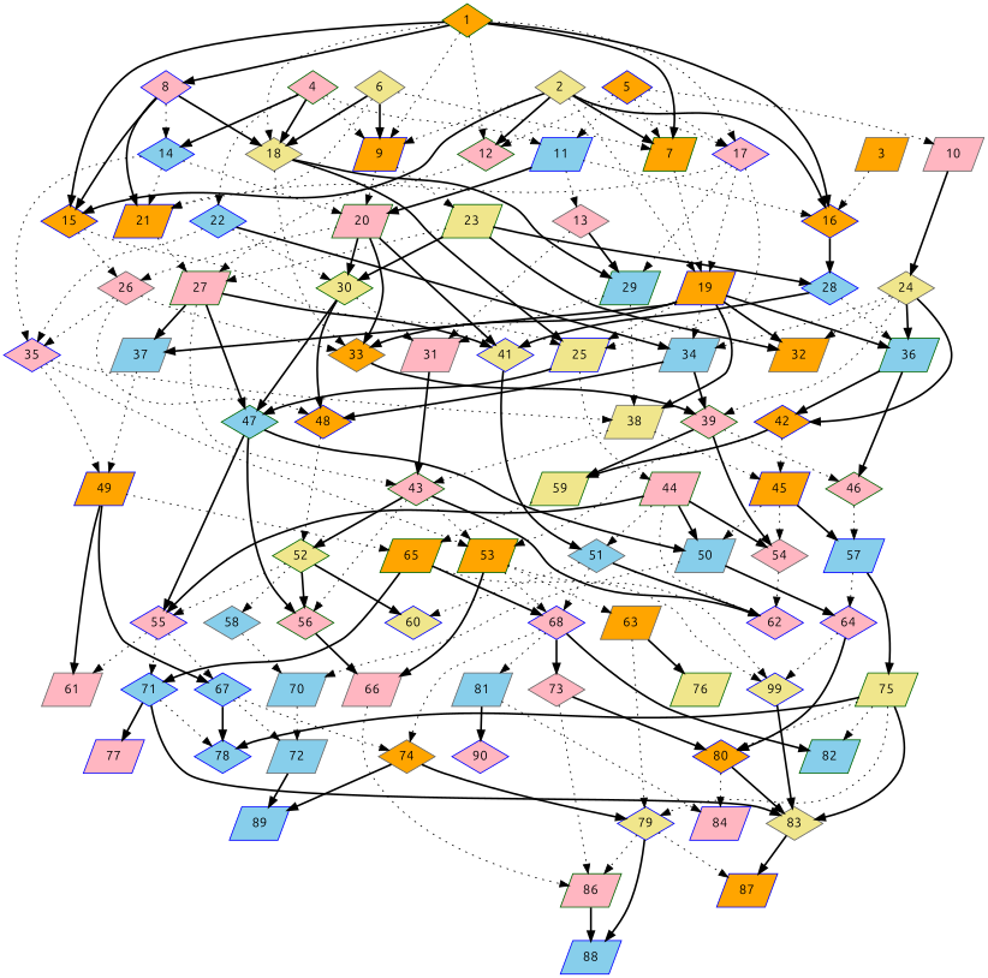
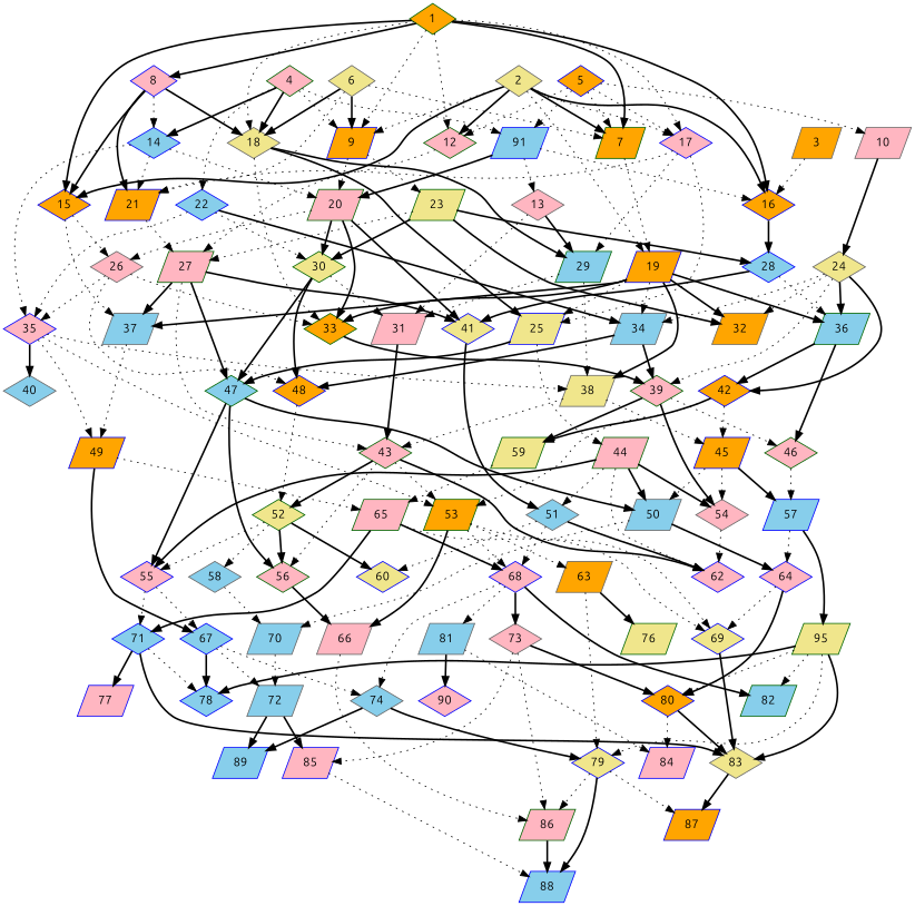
  digraph {
    fontname=Ubuntu
    node [alpha=0.15 color=blue fillcolor=lightpink fontname=Ubuntu shape=diamond style=filled]
    edge [fontname=Ubuntu style=dotted]
    1 [alpha=0.07 color=darkgreen fillcolor=orange]
    7 [alpha=0.18 color=darkgreen fillcolor=orange shape=parallelogram]
    8 [alpha=0.00]
    9 [alpha=0.18 fillcolor=orange shape=parallelogram]
    12 [alpha=0.17 color=darkgreen]
    15 [alpha=0.13 fillcolor=orange]
    16 [alpha=0.19 fillcolor=orange]
    17
    18 [color=gray40 fillcolor=khaki]
    19 [alpha=0.01 fillcolor=orange shape=parallelogram]
    14 [alpha=0.08 fillcolor=skyblue]
    21 [alpha=0.04 fillcolor=orange shape=parallelogram]
    20 [alpha=0.03 color=darkgreen shape=parallelogram]
    23 [color=darkgreen fillcolor=khaki shape=parallelogram]
    27 [alpha=0.07 color=darkgreen shape=parallelogram]
    25 [alpha=0.13 fillcolor=khaki shape=parallelogram]
    26 [alpha=0.10 color=gray40]
    28 [alpha=0.01 fillcolor=skyblue]
    29 [alpha=0.11 color=darkgreen fillcolor=skyblue shape=parallelogram]
-   33 [alpha=0.12 color=gray40 fillcolor=orange]
+   33 [alpha=0.12 color=darkgreen fillcolor=orange]
    32 [alpha=0.03 color=gray40 fillcolor=orange shape=parallelogram]
    34 [alpha=0.06 color=gray40 fillcolor=skyblue shape=parallelogram]
    36 [alpha=0.20 color=darkgreen fillcolor=skyblue shape=parallelogram]
    37 [alpha=0.04 color=gray40 fillcolor=skyblue shape=parallelogram]
    38 [alpha=0.13 color=gray40 fillcolor=khaki shape=parallelogram]
    35 [alpha=0.16]
    30 [alpha=0.08 color=darkgreen fillcolor=khaki]
    41 [alpha=0.05 fillcolor=khaki]
    47 [alpha=0.10 color=darkgreen fillcolor=skyblue]
    43 [alpha=0.04 color=darkgreen]
    44 [alpha=0.09 color=darkgreen shape=parallelogram]
    48 [alpha=0.04 fillcolor=orange]
    31 [color=gray40 shape=parallelogram]
    39 [alpha=0.06 color=darkgreen]
    2 [alpha=0.18 color=gray40 fillcolor=khaki]
    42 [alpha=0.17 fillcolor=orange]
    46 [alpha=0.11 color=darkgreen]
    49 [alpha=0.19 fillcolor=orange shape=parallelogram]
    45 [alpha=0.09 fillcolor=orange shape=parallelogram]
    3 [alpha=0.04 color=gray40 fillcolor=orange shape=parallelogram]
    4 [alpha=0.06 color=darkgreen]
-   11 [alpha=0.01 fillcolor=skyblue shape=parallelogram]
+   11 [alpha=0.01 fillcolor=skyblue shape=parallelogram label=91]
    22 [alpha=0.01 fillcolor=skyblue]
    13 [alpha=0.04 color=gray40]
+   40 [alpha=0.18 color=gray40 fillcolor=skyblue]
    53 [alpha=0.17 color=darkgreen fillcolor=orange shape=parallelogram]
    5 [alpha=0.16 fillcolor=orange]
    10 [color=gray40 shape=parallelogram]
    24 [alpha=0.20 color=gray40 fillcolor=khaki]
    6 [alpha=0.14 color=gray40 fillcolor=khaki]
    51 [alpha=0.12 color=gray40 fillcolor=skyblue]
    54 [alpha=0.18 color=gray40]
    59 [alpha=0.02 color=darkgreen fillcolor=khaki shape=parallelogram]
    50 [alpha=0.13 color=gray40 fillcolor=skyblue shape=parallelogram]
    55 [alpha=0.05]
    56 [alpha=0.00 color=darkgreen]
    62 [alpha=0.00]
    52 [alpha=0.08 color=darkgreen fillcolor=khaki]
-   61 [alpha=0.08 color=gray40 shape=parallelogram]
-   65 [alpha=0.10 color=darkgreen fillcolor=orange shape=parallelogram]
+   65 [alpha=0.10 color=darkgreen shape=parallelogram]
    67 [alpha=0.03 fillcolor=skyblue]
    68 [alpha=0.09]
    63 [color=gray40 fillcolor=orange shape=parallelogram]
    66 [alpha=0.14 color=gray40 shape=parallelogram]
-   69 [alpha=0.03 fillcolor=khaki label=99]
+   69 [alpha=0.03 fillcolor=khaki]
    57 [alpha=0.05 fillcolor=skyblue shape=parallelogram]
    60 [fillcolor=khaki]
    64 [alpha=0.07]
    70 [color=gray40 fillcolor=skyblue shape=parallelogram]
    71 [alpha=0.12 fillcolor=skyblue]
    58 [alpha=0.02 color=gray40 fillcolor=skyblue]
    72 [color=gray40 fillcolor=skyblue shape=parallelogram]
-   74 [alpha=0.05 color=gray40 fillcolor=orange]
+   74 [alpha=0.05 color=gray40 fillcolor=skyblue]
    78 [alpha=0.12 fillcolor=skyblue]
    73 [alpha=0.10 color=gray40]
    81 [alpha=0.11 color=gray40 fillcolor=skyblue shape=parallelogram]
    82 [color=darkgreen fillcolor=skyblue shape=parallelogram]
    76 [alpha=0.01 color=darkgreen fillcolor=khaki shape=parallelogram]
    79 [alpha=0.19 fillcolor=khaki]
    86 [alpha=0.04 color=darkgreen shape=parallelogram]
    83 [alpha=0.16 color=gray40 fillcolor=khaki]
-   75 [alpha=0.01 color=darkgreen fillcolor=khaki shape=parallelogram]
+   75 [alpha=0.01 color=darkgreen fillcolor=khaki shape=parallelogram label=95]
    80 [alpha=0.16 fillcolor=orange]
    77 [alpha=0.06 shape=parallelogram]
+   85 [alpha=0.06 shape=parallelogram]
    89 [alpha=0.08 fillcolor=skyblue shape=parallelogram]
    84 [alpha=0.07 shape=parallelogram]
    90 [alpha=0.02]
    87 [alpha=0.02 fillcolor=orange shape=parallelogram]
    88 [alpha=0.14 fillcolor=skyblue shape=parallelogram]
    1 -> 7 [style=bold]
    1 -> 8 [style=bold]
    1 -> 9
    1 -> 12
    1 -> 15 [style=bold]
    1 -> 16 [style=bold]
    1 -> 17
    1 -> 18
    7 -> 19
    8 -> 15 [style=bold]
    8 -> 18 [style=bold]
    8 -> 14
    8 -> 21 [style=bold]
    9 -> 20
    9 -> 23
    12 -> 27
-   15 -> 25
+   15 -> 37
    15 -> 26
    16 -> 28 [style=bold]
-   17 -> 19
    17 -> 21
    17 -> 25
    17 -> 29
    18 -> 25 [style=bold]
    18 -> 29 [style=bold]
    18 -> 33
    19 -> 25
    19 -> 33 [style=bold]
    19 -> 32 [style=bold]
    19 -> 34
    19 -> 36 [style=bold]
    19 -> 37 [style=bold]
    19 -> 38 [style=bold]
    14 -> 21
    14 -> 20
    14 -> 35
    21 -> 27
    20 -> 26
    20 -> 33 [style=bold]
    20 -> 30 [style=bold]
    20 -> 41 [style=bold]
    23 -> 27
    23 -> 28 [style=bold]
    23 -> 32 [style=bold]
    23 -> 30 [style=bold]
    27 -> 37 [style=bold]
    27 -> 41 [style=bold]
    27 -> 47 [style=bold]
    27 -> 43
    25 -> 47 [style=bold]
    25 -> 44
    26 -> 33
    26 -> 35
    26 -> 48
    28 -> 36
    28 -> 41 [style=bold]
    29 -> 38
    29 -> 31
    33 -> 39 [style=bold]
    34 -> 48 [style=bold]
    34 -> 39 [style=bold]
    36 -> 42 [style=bold]
    36 -> 46 [style=bold]
    37 -> 49
    38 -> 43
    38 -> 45
    35 -> 38
    35 -> 49
+   35 -> 40 [style=bold]
    35 -> 53
    30 -> 47 [style=bold]
    30 -> 48 [style=bold]
    30 -> 31
    41 -> 51 [style=bold]
    47 -> 50 [style=bold]
    47 -> 55 [style=bold]
    47 -> 56 [style=bold]
    43 -> 53
    43 -> 56
    43 -> 62 [style=bold]
    43 -> 52 [style=bold]
    44 -> 51
    44 -> 54 [style=bold]
    44 -> 50 [style=bold]
    44 -> 55 [style=bold]
    44 -> 62
    48 -> 52
    31 -> 43 [style=bold]
    39 -> 46
    39 -> 54 [style=bold]
    39 -> 59 [style=bold]
    2 -> 7 [style=bold]
    2 -> 9
    2 -> 12 [style=bold]
    2 -> 15 [style=bold]
    2 -> 16 [style=bold]
    2 -> 17
    2 -> 19
    42 -> 45
    42 -> 53
    42 -> 59 [style=bold]
    46 -> 57
-   49 -> 61 [style=bold]
    49 -> 65
    49 -> 67 [style=bold]
    45 -> 54
    45 -> 50
    45 -> 57 [style=bold]
    3 -> 16
    4 -> 9
    4 -> 18 [style=bold]
    4 -> 14 [style=bold]
    4 -> 11
    4 -> 22
    11 -> 16
    11 -> 20 [style=bold]
    11 -> 13
    22 -> 34 [style=bold]
    22 -> 35
    22 -> 30
    13 -> 29 [style=bold]
    13 -> 31
    53 -> 68
    53 -> 63
    53 -> 66 [style=bold]
    53 -> 69
    5 -> 7
    5 -> 12
    5 -> 17
    5 -> 11
    5 -> 10
    10 -> 24 [style=bold]
    24 -> 32
    24 -> 34
    24 -> 36 [style=bold]
    24 -> 39
    24 -> 42 [style=bold]
    6 -> 7
    6 -> 9 [style=bold]
    6 -> 18 [style=bold]
    6 -> 21
    51 -> 62 [style=bold]
    51 -> 68
    51 -> 60
    54 -> 62
    59 -> 65
    50 -> 64 [style=bold]
    50 -> 70
-   55 -> 61
    55 -> 67
    55 -> 71
    56 -> 66 [style=bold]
    52 -> 55
    52 -> 56 [style=bold]
    52 -> 60 [style=bold]
    52 -> 58
    65 -> 68 [style=bold]
    65 -> 69
    65 -> 71 [style=bold]
    67 -> 72
    67 -> 74
    67 -> 78 [style=bold]
    68 -> 74
    68 -> 73 [style=bold]
    68 -> 81
    68 -> 82 [style=bold]
    63 -> 76 [style=bold]
    63 -> 79
    66 -> 86
    69 -> 83 [style=bold]
    57 -> 64
    57 -> 75 [style=bold]
    64 -> 69
    64 -> 80 [style=bold]
    70 -> 72
    71 -> 78
    71 -> 83 [style=bold]
    71 -> 77 [style=bold]
    58 -> 70
+   72 -> 85 [style=bold]
    72 -> 89 [style=bold]
    74 -> 79 [style=bold]
    74 -> 89 [style=bold]
    73 -> 86
    73 -> 80 [style=bold]
+   73 -> 85
    81 -> 84
    81 -> 90 [style=bold]
    79 -> 86
    79 -> 87
    79 -> 88 [style=bold]
    86 -> 88 [style=bold]
    83 -> 87 [style=bold]
    75 -> 78 [style=bold]
    75 -> 82
    75 -> 79
    75 -> 83 [style=bold]
    75 -> 80
    80 -> 83 [style=bold]
    80 -> 84
+   85 -> 88
  }
